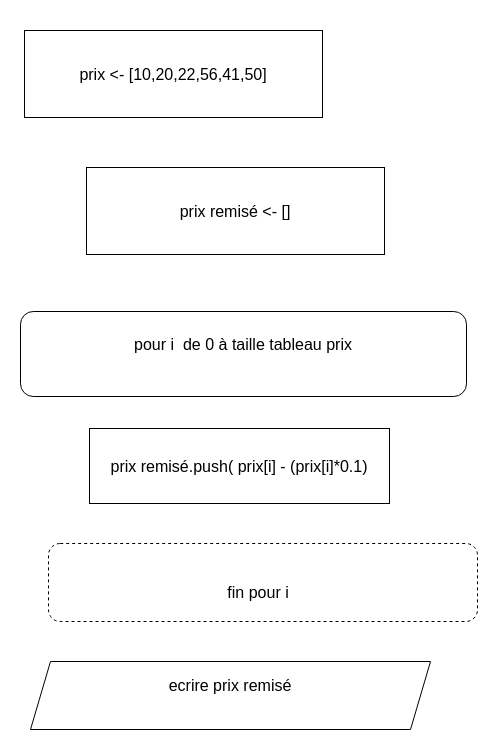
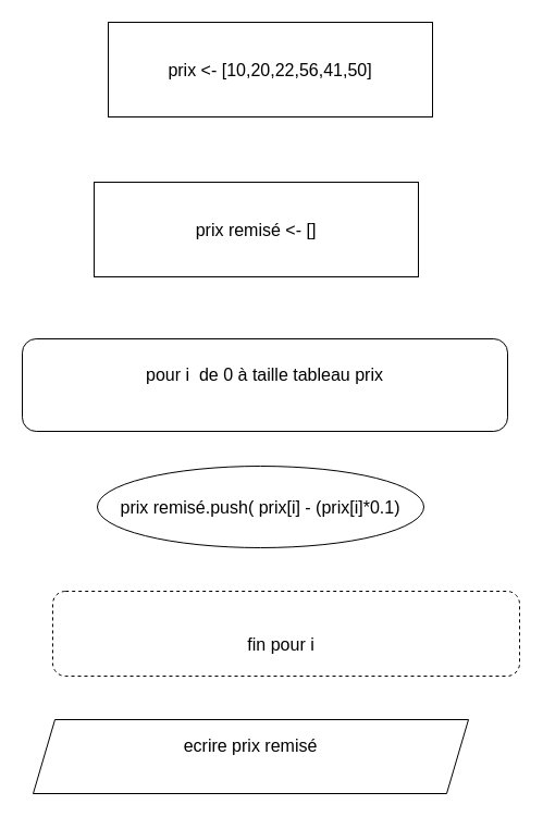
  <mxCell id="0" />
  <mxCell id="1" parent="0" />
- <mxCell id="2" value="prix &amp;lt;- [10,20,22,56,41,50]" style="rounded=0;whiteSpace=wrap;html=1;fontSize=16;" parent="1" vertex="1"><mxGeometry x="24" y="30" width="298" height="87" as="geometry" /></mxCell>
- <mxCell id="3" value="prix remisé.push( prix[i] - (prix[i]*0.1)" style="rounded=0;whiteSpace=wrap;html=1;fontSize=16;" parent="1" vertex="1"><mxGeometry x="89" y="428" width="300" height="75" as="geometry" /></mxCell>
+ <mxCell id="2" value="prix &amp;lt;- [10,20,22,56,41,50]" style="rounded=0;whiteSpace=wrap;html=1;fontSize=16;" parent="1" vertex="1"><mxGeometry x="99" y="20" width="298" height="87" as="geometry" /></mxCell>
+ <mxCell id="3" value="prix remisé.push( prix[i] - (prix[i]*0.1)" style="ellipse;whiteSpace=wrap;html=1;fontSize=16;" parent="1" vertex="1"><mxGeometry x="89" y="428" width="300" height="75" as="geometry" /></mxCell>
  <mxCell id="4" value="&#10;&lt;span style=&quot;color: rgb(0, 0, 0); font-family: Helvetica; font-size: 16px; font-style: normal; font-variant-ligatures: normal; font-variant-caps: normal; font-weight: 400; letter-spacing: normal; orphans: 2; text-align: center; text-indent: 0px; text-transform: none; widows: 2; word-spacing: 0px; -webkit-text-stroke-width: 0px; background-color: rgb(255, 255, 255); text-decoration-thickness: initial; text-decoration-style: initial; text-decoration-color: initial; float: none; display: inline !important;&quot;&gt;pour i&amp;nbsp; de 0 à taille tableau prix&lt;/span&gt;&#10;&#10;" style="rounded=1;whiteSpace=wrap;html=1;fontSize=16;" parent="1" vertex="1"><mxGeometry x="20" y="311" width="446" height="85" as="geometry" /></mxCell>
  <mxCell id="5" value="prix remisé &amp;lt;- []" style="rounded=0;whiteSpace=wrap;html=1;fontSize=16;" parent="1" vertex="1"><mxGeometry x="86" y="167" width="298" height="87" as="geometry" /></mxCell>
  <mxCell id="6" value="&lt;br&gt;&lt;span style=&quot;border-color: var(--border-color); color: rgb(0, 0, 0); font-family: Helvetica; font-size: 16px; font-style: normal; font-variant-ligatures: normal; font-variant-caps: normal; font-weight: 400; letter-spacing: normal; orphans: 2; text-align: center; text-indent: 0px; text-transform: none; widows: 2; word-spacing: 0px; -webkit-text-stroke-width: 0px; text-decoration-thickness: initial; text-decoration-style: initial; text-decoration-color: initial; background-color: rgb(255, 255, 255); float: none; display: inline !important;&quot;&gt;fin pour i&amp;nbsp;&lt;span&gt;&amp;nbsp;&lt;/span&gt;&lt;/span&gt;" style="rounded=1;whiteSpace=wrap;html=1;fontSize=16;dashed=1;" parent="1" vertex="1"><mxGeometry x="48" y="543" width="429" height="78" as="geometry" /></mxCell>
  <mxCell id="7" value="ecrire prix remisé&lt;br&gt;&amp;nbsp;" style="shape=parallelogram;perimeter=parallelogramPerimeter;whiteSpace=wrap;html=1;fixedSize=1;fontSize=16;" parent="1" vertex="1"><mxGeometry x="30" y="661" width="400" height="68" as="geometry" /></mxCell>
